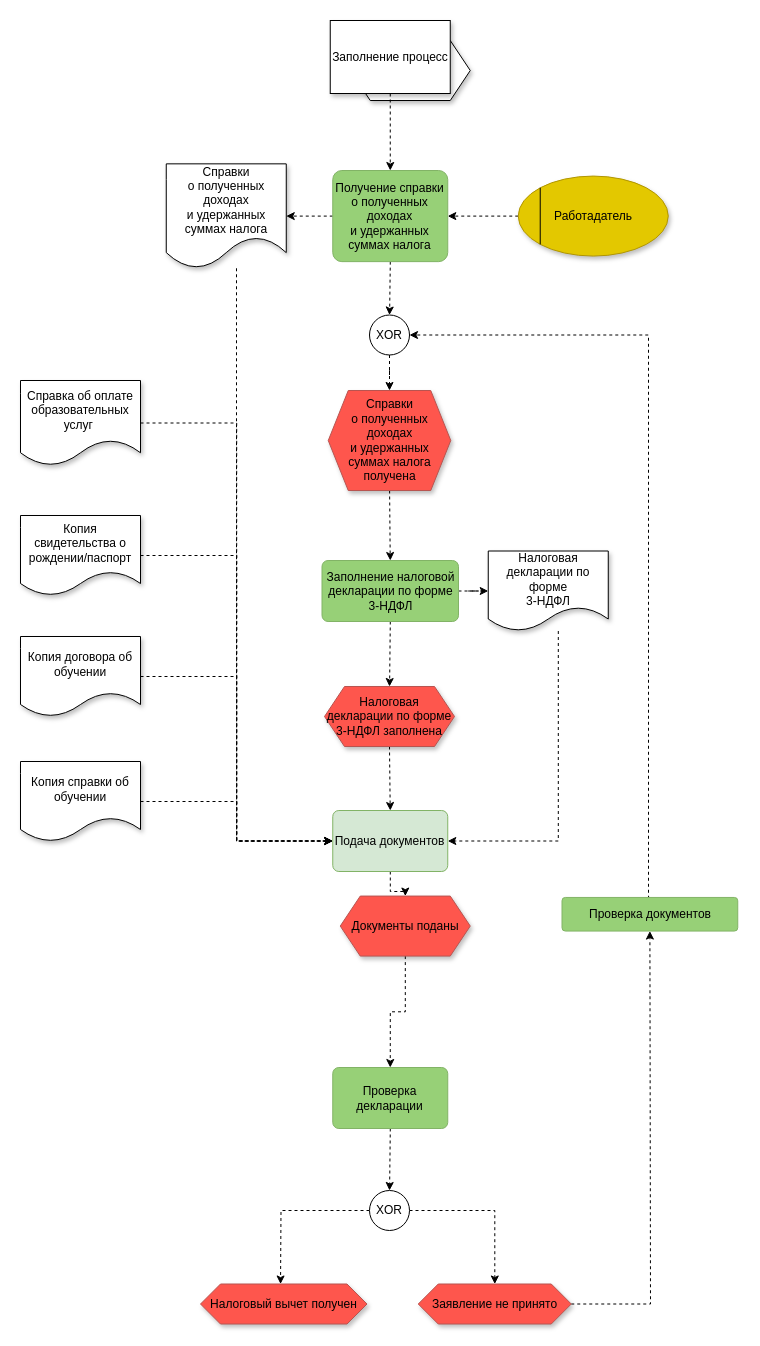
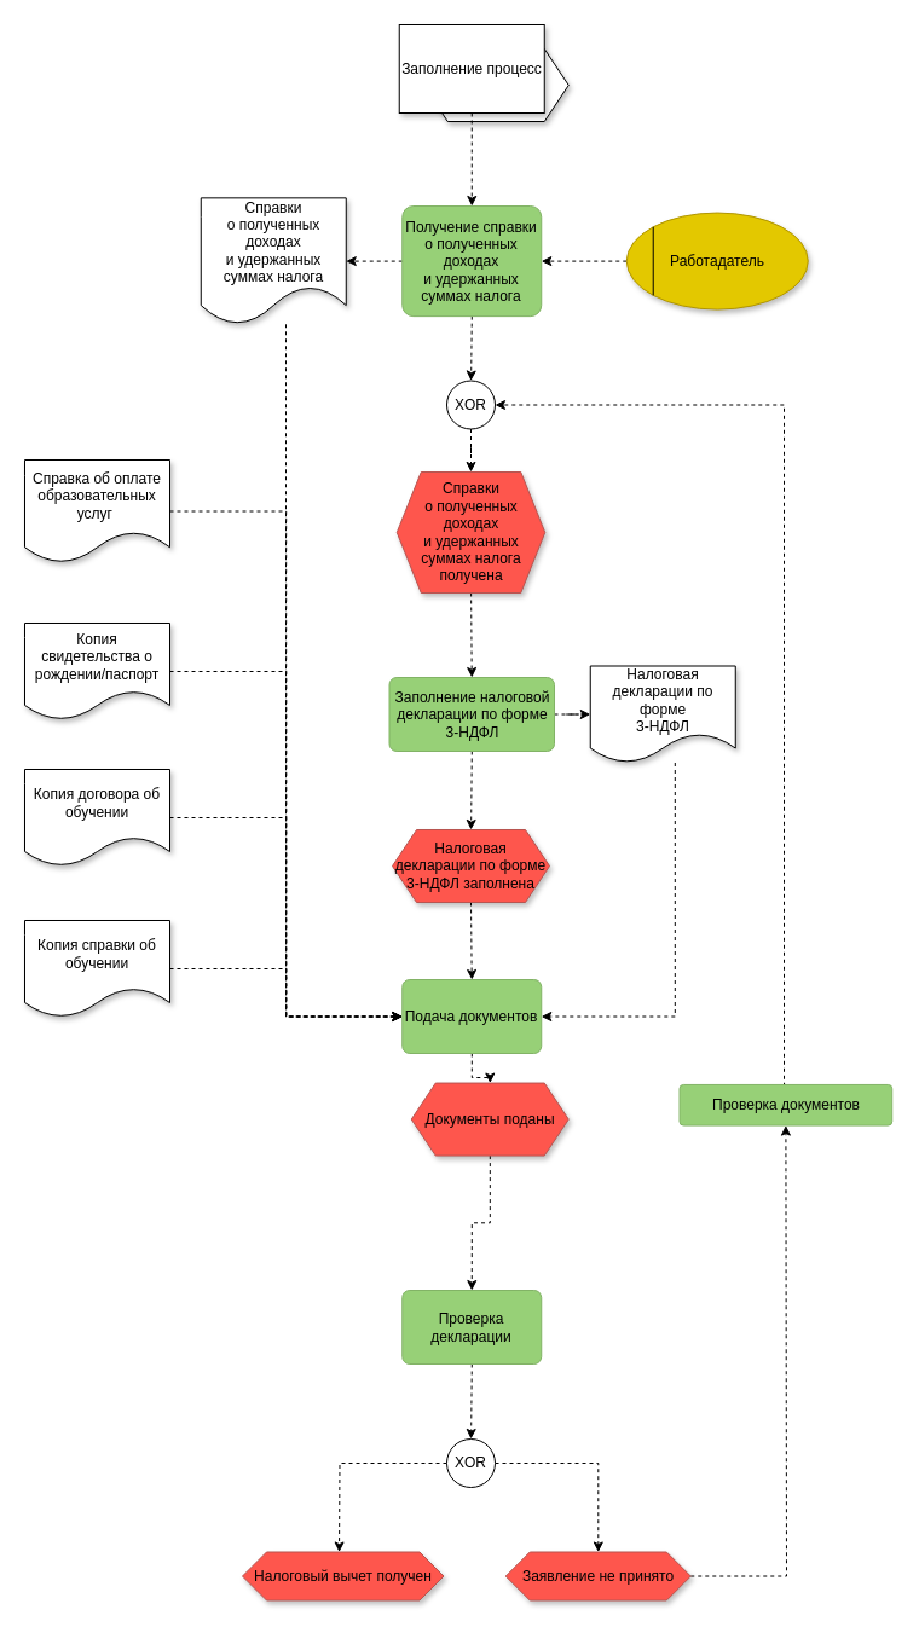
  <mxCell id="0" />
  <mxCell id="1" parent="0" />
  <mxCell id="2" value="" style="group" parent="1" vertex="1" connectable="0"><mxGeometry x="329.75" y="20" width="140" height="80" as="geometry" /></mxCell>
  <mxCell id="3" value="" style="group" parent="2" vertex="1" connectable="0"><mxGeometry width="140" height="80" as="geometry" /></mxCell>
  <mxCell id="4" value="" style="shape=hexagon;perimeter=hexagonPerimeter2;whiteSpace=wrap;html=1;fixedSize=1;shadow=1;" parent="3" vertex="1"><mxGeometry x="20" y="20" width="120" height="60" as="geometry" /></mxCell>
  <mxCell id="5" value="Заполнение процесс" style="rounded=0;whiteSpace=wrap;html=1;shadow=1;" parent="3" vertex="1"><mxGeometry width="120" height="73" as="geometry" /></mxCell>
  <mxCell id="6" style="edgeStyle=orthogonalEdgeStyle;rounded=0;jumpStyle=arc;orthogonalLoop=1;jettySize=auto;html=1;dashed=1;fontColor=#171717;endArrow=classic;endFill=1;" parent="1" source="8" target="19" edge="1"><mxGeometry relative="1" as="geometry" /></mxCell>
  <mxCell id="7" style="edgeStyle=orthogonalEdgeStyle;rounded=0;jumpStyle=arc;orthogonalLoop=1;jettySize=auto;html=1;dashed=1;fontColor=#171717;endArrow=classic;endFill=1;" parent="1" source="8" target="35" edge="1"><mxGeometry relative="1" as="geometry" /></mxCell>
  <mxCell id="8" value="Заполнение&amp;nbsp;налоговой декларации по форме&lt;br&gt;3-НДФЛ" style="rounded=1;arcSize=10;whiteSpace=wrap;html=1;align=center;fillColor=#97D077;strokeColor=#82b366;" parent="1" vertex="1"><mxGeometry x="321.5" width="136.5" height="61" as="geometry" y="560" /></mxCell>
  <mxCell id="9" style="edgeStyle=orthogonalEdgeStyle;rounded=0;jumpStyle=arc;orthogonalLoop=1;jettySize=auto;html=1;dashed=1;fontColor=#171717;endArrow=classic;endFill=1;" parent="1" source="11" target="33" edge="1"><mxGeometry relative="1" as="geometry" /></mxCell>
  <mxCell id="10" style="edgeStyle=orthogonalEdgeStyle;rounded=0;jumpStyle=arc;orthogonalLoop=1;jettySize=auto;html=1;dashed=1;fontColor=#171717;endArrow=classic;endFill=1;" parent="1" source="11" target="24" edge="1"><mxGeometry relative="1" as="geometry" /></mxCell>
  <mxCell id="11" value="Получение справки о&amp;nbsp;полученных доходах и&amp;nbsp;удержанных суммах налога" style="rounded=1;arcSize=10;whiteSpace=wrap;html=1;align=center;fillColor=#97D077;strokeColor=#82b366;" parent="1" vertex="1"><mxGeometry x="332.25" y="170" width="115" height="91.13" as="geometry" /></mxCell>
  <mxCell id="12" style="edgeStyle=orthogonalEdgeStyle;rounded=0;jumpStyle=arc;orthogonalLoop=1;jettySize=auto;html=1;dashed=1;fontColor=#171717;endArrow=classic;endFill=1;" parent="1" source="13" target="8" edge="1"><mxGeometry relative="1" as="geometry" /></mxCell>
  <mxCell id="13" value="Справки о&amp;nbsp;полученных доходах и&amp;nbsp;удержанных суммах налога получена" style="shape=hexagon;perimeter=hexagonPerimeter2;whiteSpace=wrap;html=1;fixedSize=1;shadow=1;fillColor=#fe564d;strokeColor=#b85450;" parent="1" vertex="1"><mxGeometry x="327.75" y="390" width="122.5" height="100" as="geometry" /></mxCell>
  <mxCell id="14" style="edgeStyle=orthogonalEdgeStyle;rounded=0;orthogonalLoop=1;jettySize=auto;html=1;dashed=1;fontColor=#171717;endArrow=classic;endFill=1;" parent="1" source="5" target="11" edge="1"><mxGeometry relative="1" as="geometry" /></mxCell>
  <mxCell id="15" style="edgeStyle=orthogonalEdgeStyle;rounded=0;jumpStyle=arc;orthogonalLoop=1;jettySize=auto;html=1;dashed=1;fontColor=#171717;endArrow=classic;endFill=1;" parent="1" source="16" target="11" edge="1"><mxGeometry relative="1" as="geometry" /></mxCell>
  <mxCell id="16" value="Работадатель" style="ellipse;whiteSpace=wrap;html=1;shadow=1;fontColor=#000000;fillColor=#e3c800;strokeColor=#B09500;" parent="1" vertex="1"><mxGeometry x="517.75" y="175.57" width="150" height="80" as="geometry" /></mxCell>
  <mxCell id="17" value="" style="endArrow=none;html=1;rounded=0;fontColor=#171717;entryX=0;entryY=0;entryDx=0;entryDy=0;exitX=0;exitY=1;exitDx=0;exitDy=0;" parent="1" source="16" target="16" edge="1"><mxGeometry width="50" height="50" relative="1" as="geometry"><mxPoint x="237.75" y="117.75" as="sourcePoint" /><mxPoint x="287.75" y="67.75" as="targetPoint" /></mxGeometry></mxCell>
  <mxCell id="18" style="edgeStyle=orthogonalEdgeStyle;rounded=0;jumpStyle=arc;orthogonalLoop=1;jettySize=auto;html=1;dashed=1;fontColor=#171717;endArrow=classic;endFill=1;" parent="1" source="19" target="21" edge="1"><mxGeometry relative="1" as="geometry" /></mxCell>
  <mxCell id="19" value="Налоговая декларации по форме&lt;br style=&quot;border-color: var(--border-color);&quot;&gt;3-НДФЛ заполнена" style="shape=hexagon;perimeter=hexagonPerimeter2;whiteSpace=wrap;html=1;fixedSize=1;shadow=1;fillColor=#fe564d;strokeColor=#b85450;" parent="1" vertex="1"><mxGeometry x="324" y="686" width="130" height="60" as="geometry" /></mxCell>
  <mxCell id="20" style="edgeStyle=orthogonalEdgeStyle;rounded=0;jumpStyle=arc;orthogonalLoop=1;jettySize=auto;html=1;dashed=1;fontColor=#171717;endArrow=classic;endFill=1;" parent="1" source="21" target="37" edge="1"><mxGeometry relative="1" as="geometry"><mxPoint x="389.75" y="900" as="targetPoint" /></mxGeometry></mxCell>
- <mxCell id="21" value="Подача документов" style="rounded=1;arcSize=10;whiteSpace=wrap;html=1;align=center;fillColor=#d5e8d4;strokeColor=#82b366;" parent="1" vertex="1"><mxGeometry x="332.25" y="810" width="115" height="61" as="geometry" /></mxCell>
+ <mxCell id="21" value="Подача документов" style="rounded=1;arcSize=10;whiteSpace=wrap;html=1;align=center;fillColor=#97D077;strokeColor=#82b366;" parent="1" vertex="1"><mxGeometry x="332.25" y="810" width="115" height="61" as="geometry" /></mxCell>
  <mxCell id="22" value="Налоговый вычет получен" style="shape=hexagon;perimeter=hexagonPerimeter2;whiteSpace=wrap;html=1;fixedSize=1;shadow=1;fillColor=#fe564d;strokeColor=#b85450;" parent="1" vertex="1"><mxGeometry x="200" y="1283.5" width="166.5" height="40" as="geometry" /></mxCell>
  <mxCell id="23" style="edgeStyle=orthogonalEdgeStyle;rounded=0;jumpStyle=arc;orthogonalLoop=1;jettySize=auto;html=1;entryX=0.5;entryY=0;entryDx=0;entryDy=0;dashed=1;fontColor=#171717;endArrow=classic;endFill=1;" parent="1" source="24" target="13" edge="1"><mxGeometry relative="1" as="geometry" /></mxCell>
  <mxCell id="24" value="XOR" style="ellipse;whiteSpace=wrap;html=1;aspect=fixed;rotation=0;" parent="1" vertex="1"><mxGeometry x="369" y="314.5" width="40" height="40" as="geometry" /></mxCell>
  <mxCell id="25" style="edgeStyle=orthogonalEdgeStyle;rounded=0;jumpStyle=arc;orthogonalLoop=1;jettySize=auto;html=1;entryX=1;entryY=0.5;entryDx=0;entryDy=0;dashed=1;fontColor=#171717;endArrow=classic;endFill=1;exitX=0.5;exitY=0;exitDx=0;exitDy=0;" parent="1" source="26" target="24" edge="1"><mxGeometry relative="1" as="geometry"><Array as="points"><mxPoint x="648" y="897" /><mxPoint x="648" y="335" /><mxPoint x="409" y="335" /></Array></mxGeometry></mxCell>
  <mxCell id="26" value="Проверка документов" style="rounded=1;arcSize=10;whiteSpace=wrap;html=1;align=center;fillColor=#97D077;strokeColor=#82b366;" parent="1" vertex="1"><mxGeometry x="561.5" y="896.94" width="175.75" height="33.63" as="geometry" /></mxCell>
  <mxCell id="27" style="edgeStyle=orthogonalEdgeStyle;rounded=0;jumpStyle=arc;orthogonalLoop=1;jettySize=auto;html=1;entryX=0.5;entryY=1;entryDx=0;entryDy=0;dashed=1;fontColor=#171717;endArrow=classic;endFill=1;" parent="1" source="28" target="26" edge="1"><mxGeometry relative="1" as="geometry"><Array as="points"><mxPoint x="650" y="1304" /><mxPoint x="650" y="1060" /></Array></mxGeometry></mxCell>
  <mxCell id="28" value="Заявление не принято" style="shape=hexagon;perimeter=hexagonPerimeter2;whiteSpace=wrap;html=1;fixedSize=1;shadow=1;fillColor=#fe564d;strokeColor=#b85450;" parent="1" vertex="1"><mxGeometry x="417.75" y="1283.5" width="153" height="40" as="geometry" /></mxCell>
  <mxCell id="29" style="edgeStyle=orthogonalEdgeStyle;rounded=0;jumpStyle=arc;orthogonalLoop=1;jettySize=auto;html=1;dashed=1;fontColor=#171717;endArrow=classic;endFill=1;" parent="1" source="31" target="28" edge="1"><mxGeometry relative="1" as="geometry" /></mxCell>
  <mxCell id="30" style="edgeStyle=orthogonalEdgeStyle;rounded=0;jumpStyle=arc;orthogonalLoop=1;jettySize=auto;html=1;dashed=1;fontColor=#171717;endArrow=classic;endFill=1;" parent="1" source="31" edge="1"><mxGeometry relative="1" as="geometry"><mxPoint x="280.043" y="1283.5" as="targetPoint" /></mxGeometry></mxCell>
  <mxCell id="31" value="XOR" style="ellipse;whiteSpace=wrap;html=1;aspect=fixed;rotation=0;" parent="1" vertex="1"><mxGeometry x="369" y="1190" width="40" height="40" as="geometry" /></mxCell>
  <mxCell id="32" style="edgeStyle=orthogonalEdgeStyle;rounded=0;orthogonalLoop=1;jettySize=auto;html=1;entryX=0;entryY=0.5;entryDx=0;entryDy=0;dashed=1;endArrow=none;endFill=0;" edge="1" parent="1"><mxGeometry relative="1" as="geometry"><mxPoint x="236" y="267.78" as="sourcePoint" /><mxPoint x="328.25" y="840.5" as="targetPoint" /><Array as="points"><mxPoint x="236" y="841" /></Array></mxGeometry></mxCell>
  <mxCell id="33" value="Справки о&amp;nbsp;полученных доходах и&amp;nbsp;удержанных суммах налога" style="shape=document;whiteSpace=wrap;html=1;boundedLbl=1;shadow=1;labelBackgroundColor=none;" parent="1" vertex="1"><mxGeometry x="165.75" y="163.35" width="120" height="104.43" as="geometry" /></mxCell>
  <mxCell id="34" style="edgeStyle=orthogonalEdgeStyle;rounded=0;jumpStyle=arc;orthogonalLoop=1;jettySize=auto;html=1;entryX=1;entryY=0.5;entryDx=0;entryDy=0;dashed=1;fontColor=#171717;endArrow=classic;endFill=1;" parent="1" source="35" target="21" edge="1"><mxGeometry relative="1" as="geometry"><Array as="points"><mxPoint x="557.75" y="840" /></Array></mxGeometry></mxCell>
  <mxCell id="35" value="Налоговая декларации по форме&lt;br style=&quot;border-color: var(--border-color);&quot;&gt;3-НДФЛ" style="shape=document;whiteSpace=wrap;html=1;boundedLbl=1;shadow=1;labelBackgroundColor=none;" parent="1" vertex="1"><mxGeometry x="487.75" y="550.5" width="120" height="80" as="geometry" /></mxCell>
  <mxCell id="36" style="edgeStyle=orthogonalEdgeStyle;rounded=0;jumpStyle=arc;orthogonalLoop=1;jettySize=auto;html=1;entryX=0.5;entryY=0;entryDx=0;entryDy=0;dashed=1;fontColor=#171717;endArrow=classic;endFill=1;" parent="1" source="37" target="39" edge="1"><mxGeometry relative="1" as="geometry" /></mxCell>
  <mxCell id="37" value="Документы поданы" style="shape=hexagon;perimeter=hexagonPerimeter2;whiteSpace=wrap;html=1;fixedSize=1;shadow=1;fillColor=#fe564d;strokeColor=#b85450;" parent="1" vertex="1"><mxGeometry x="339.75" y="895.57" width="130" height="60" as="geometry" /></mxCell>
  <mxCell id="38" style="edgeStyle=orthogonalEdgeStyle;rounded=0;jumpStyle=arc;orthogonalLoop=1;jettySize=auto;html=1;entryX=0.5;entryY=0;entryDx=0;entryDy=0;dashed=1;fontColor=#171717;endArrow=classic;endFill=1;" parent="1" source="39" target="31" edge="1"><mxGeometry relative="1" as="geometry" /></mxCell>
  <mxCell id="39" value="Проверка декларации" style="rounded=1;arcSize=10;whiteSpace=wrap;html=1;align=center;fillColor=#97D077;strokeColor=#82b366;" parent="1" vertex="1"><mxGeometry x="332.25" y="1067" width="115" height="61" as="geometry" /></mxCell>
  <mxCell id="40" style="edgeStyle=orthogonalEdgeStyle;rounded=0;orthogonalLoop=1;jettySize=auto;html=1;entryX=0;entryY=0.5;entryDx=0;entryDy=0;dashed=1;" parent="1" source="41" target="21" edge="1"><mxGeometry relative="1" as="geometry" /></mxCell>
  <mxCell id="41" value="Копия договора об обучении" style="shape=document;whiteSpace=wrap;html=1;boundedLbl=1;shadow=1;labelBackgroundColor=none;" parent="1" vertex="1"><mxGeometry x="20" y="636" width="120" height="80" as="geometry" /></mxCell>
  <mxCell id="42" style="edgeStyle=orthogonalEdgeStyle;rounded=0;orthogonalLoop=1;jettySize=auto;html=1;entryX=0;entryY=0.5;entryDx=0;entryDy=0;dashed=1;" parent="1" source="43" target="21" edge="1"><mxGeometry relative="1" as="geometry" /></mxCell>
  <mxCell id="43" value="Копия справки об обучении" style="shape=document;whiteSpace=wrap;html=1;boundedLbl=1;shadow=1;labelBackgroundColor=none;" parent="1" vertex="1"><mxGeometry x="20" y="761" width="120" height="80" as="geometry" /></mxCell>
  <mxCell id="44" style="edgeStyle=orthogonalEdgeStyle;rounded=0;orthogonalLoop=1;jettySize=auto;html=1;entryX=0;entryY=0.5;entryDx=0;entryDy=0;dashed=1;" parent="1" source="45" target="21" edge="1"><mxGeometry relative="1" as="geometry" /></mxCell>
  <mxCell id="45" value="Копия свидетельства о рождении/паспорт" style="shape=document;whiteSpace=wrap;html=1;boundedLbl=1;shadow=1;labelBackgroundColor=none;" parent="1" vertex="1"><mxGeometry x="20" y="515" width="120" height="80" as="geometry" /></mxCell>
  <mxCell id="46" style="edgeStyle=orthogonalEdgeStyle;rounded=0;orthogonalLoop=1;jettySize=auto;html=1;entryX=0;entryY=0.5;entryDx=0;entryDy=0;dashed=1;" parent="1" source="47" target="21" edge="1"><mxGeometry relative="1" as="geometry" /></mxCell>
  <mxCell id="47" value="Справка об&amp;nbsp;оплате образовательных услуг&amp;nbsp;" style="shape=document;whiteSpace=wrap;html=1;boundedLbl=1;shadow=1;" parent="1" vertex="1"><mxGeometry x="20" y="380" width="120" height="85" as="geometry" /></mxCell>
